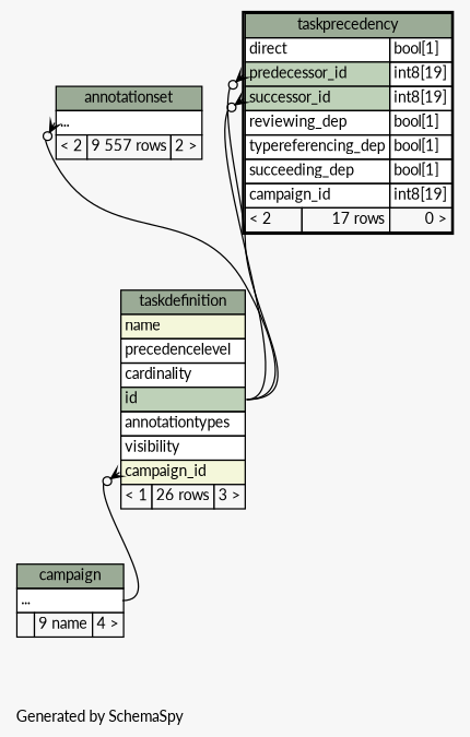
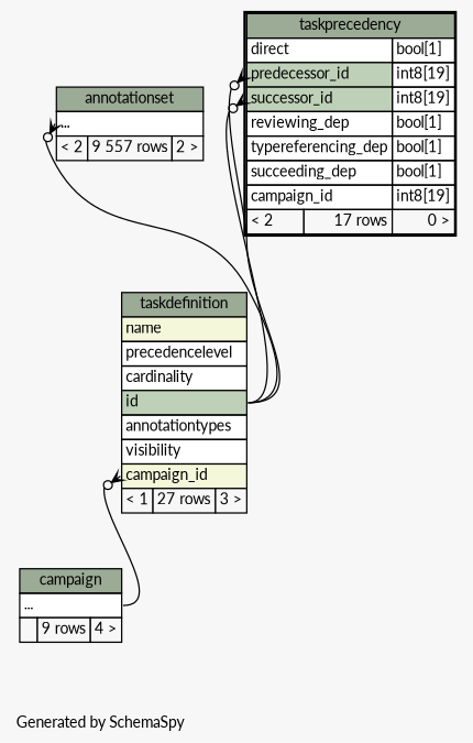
  digraph {
    bgcolor="#f7f7f7"
    fontname=Lato
    fontsize=11
    label="\nGenerated by SchemaSpy"
    labeljust=l
    nodesep=0.18
    rankdir=TB
    ranksep=0.46
    node [fontname=Lato fontsize=11 shape=plaintext]
    edge [arrowhead=none arrowsize=0.8 arrowtail=crowodot dir=back fontname=Lato headport="id:e"]
    n1 [label=<     <TABLE BORDER="0" CELLBORDER="1" CELLSPACING="0" BGCOLOR="#ffffff">       <TR><TD COLSPAN="3" BGCOLOR="#9bab96" ALIGN="CENTER">annotationset</TD></TR>       <TR><TD PORT="elipses" COLSPAN="3" ALIGN="LEFT">...</TD></TR>       <TR><TD ALIGN="LEFT" BGCOLOR="#f7f7f7">&lt; 2</TD><TD ALIGN="RIGHT" BGCOLOR="#f7f7f7">9 557 rows</TD><TD ALIGN="RIGHT" BGCOLOR="#f7f7f7">2 &gt;</TD></TR>     </TABLE>>]
-   n2 [label=<     <TABLE BORDER="0" CELLBORDER="1" CELLSPACING="0" BGCOLOR="#ffffff">       <TR><TD COLSPAN="3" BGCOLOR="#9bab96" ALIGN="CENTER">taskdefinition</TD></TR>       <TR><TD PORT="name" COLSPAN="3" BGCOLOR="#f4f7da" ALIGN="LEFT">name</TD></TR>       <TR><TD PORT="precedencelevel" COLSPAN="3" ALIGN="LEFT">precedencelevel</TD></TR>       <TR><TD PORT="cardinality" COLSPAN="3" ALIGN="LEFT">cardinality</TD></TR>       <TR><TD PORT="id" COLSPAN="3" BGCOLOR="#bed1b8" ALIGN="LEFT">id</TD></TR>       <TR><TD PORT="annotationtypes" COLSPAN="3" ALIGN="LEFT">annotationtypes</TD></TR>       <TR><TD PORT="visibility" COLSPAN="3" ALIGN="LEFT">visibility</TD></TR>       <TR><TD PORT="campaign_id" COLSPAN="3" BGCOLOR="#f4f7da" ALIGN="LEFT">campaign_id</TD></TR>       <TR><TD ALIGN="LEFT" BGCOLOR="#f7f7f7">&lt; 1</TD><TD ALIGN="RIGHT" BGCOLOR="#f7f7f7">26 rows</TD><TD ALIGN="RIGHT" BGCOLOR="#f7f7f7">3 &gt;</TD></TR>     </TABLE>>]
-   n3 [label=<     <TABLE BORDER="0" CELLBORDER="1" CELLSPACING="0" BGCOLOR="#ffffff">       <TR><TD COLSPAN="3" BGCOLOR="#9bab96" ALIGN="CENTER">campaign</TD></TR>       <TR><TD PORT="elipses" COLSPAN="3" ALIGN="LEFT">...</TD></TR>       <TR><TD ALIGN="LEFT" BGCOLOR="#f7f7f7">  </TD><TD ALIGN="RIGHT" BGCOLOR="#f7f7f7">9 name</TD><TD ALIGN="RIGHT" BGCOLOR="#f7f7f7">4 &gt;</TD></TR>     </TABLE>>]
+   n2 [label=<     <TABLE BORDER="0" CELLBORDER="1" CELLSPACING="0" BGCOLOR="#ffffff">       <TR><TD COLSPAN="3" BGCOLOR="#9bab96" ALIGN="CENTER">taskdefinition</TD></TR>       <TR><TD PORT="name" COLSPAN="3" BGCOLOR="#f4f7da" ALIGN="LEFT">name</TD></TR>       <TR><TD PORT="precedencelevel" COLSPAN="3" ALIGN="LEFT">precedencelevel</TD></TR>       <TR><TD PORT="cardinality" COLSPAN="3" ALIGN="LEFT">cardinality</TD></TR>       <TR><TD PORT="id" COLSPAN="3" BGCOLOR="#bed1b8" ALIGN="LEFT">id</TD></TR>       <TR><TD PORT="annotationtypes" COLSPAN="3" ALIGN="LEFT">annotationtypes</TD></TR>       <TR><TD PORT="visibility" COLSPAN="3" ALIGN="LEFT">visibility</TD></TR>       <TR><TD PORT="campaign_id" COLSPAN="3" BGCOLOR="#f4f7da" ALIGN="LEFT">campaign_id</TD></TR>       <TR><TD ALIGN="LEFT" BGCOLOR="#f7f7f7">&lt; 1</TD><TD ALIGN="RIGHT" BGCOLOR="#f7f7f7">27 rows</TD><TD ALIGN="RIGHT" BGCOLOR="#f7f7f7">3 &gt;</TD></TR>     </TABLE>>]
+   n3 [label=<     <TABLE BORDER="0" CELLBORDER="1" CELLSPACING="0" BGCOLOR="#ffffff">       <TR><TD COLSPAN="3" BGCOLOR="#9bab96" ALIGN="CENTER">campaign</TD></TR>       <TR><TD PORT="elipses" COLSPAN="3" ALIGN="LEFT">...</TD></TR>       <TR><TD ALIGN="LEFT" BGCOLOR="#f7f7f7">  </TD><TD ALIGN="RIGHT" BGCOLOR="#f7f7f7">9 rows</TD><TD ALIGN="RIGHT" BGCOLOR="#f7f7f7">4 &gt;</TD></TR>     </TABLE>>]
    n4 [label=<     <TABLE BORDER="2" CELLBORDER="1" CELLSPACING="0" BGCOLOR="#ffffff">       <TR><TD COLSPAN="3" BGCOLOR="#9bab96" ALIGN="CENTER">taskprecedency</TD></TR>       <TR><TD PORT="direct" COLSPAN="2" ALIGN="LEFT">direct</TD><TD PORT="direct.type" ALIGN="LEFT">bool[1]</TD></TR>       <TR><TD PORT="predecessor_id" COLSPAN="2" BGCOLOR="#bed1b8" ALIGN="LEFT">predecessor_id</TD><TD PORT="predecessor_id.type" ALIGN="LEFT">int8[19]</TD></TR>       <TR><TD PORT="successor_id" COLSPAN="2" BGCOLOR="#bed1b8" ALIGN="LEFT">successor_id</TD><TD PORT="successor_id.type" ALIGN="LEFT">int8[19]</TD></TR>       <TR><TD PORT="reviewing_dep" COLSPAN="2" ALIGN="LEFT">reviewing_dep</TD><TD PORT="reviewing_dep.type" ALIGN="LEFT">bool[1]</TD></TR>       <TR><TD PORT="typereferencing_dep" COLSPAN="2" ALIGN="LEFT">typereferencing_dep</TD><TD PORT="typereferencing_dep.type" ALIGN="LEFT">bool[1]</TD></TR>       <TR><TD PORT="succeeding_dep" COLSPAN="2" ALIGN="LEFT">succeeding_dep</TD><TD PORT="succeeding_dep.type" ALIGN="LEFT">bool[1]</TD></TR>       <TR><TD PORT="campaign_id" COLSPAN="2" ALIGN="LEFT">campaign_id</TD><TD PORT="campaign_id.type" ALIGN="LEFT">int8[19]</TD></TR>       <TR><TD ALIGN="LEFT" BGCOLOR="#f7f7f7">&lt; 2</TD><TD ALIGN="RIGHT" BGCOLOR="#f7f7f7">17 rows</TD><TD ALIGN="RIGHT" BGCOLOR="#f7f7f7">0 &gt;</TD></TR>     </TABLE>>]
    n1 -> n2 [tailport="elipses:w"]
    n2 -> n3 [headport="elipses:e" tailport="campaign_id:w"]
    n4 -> n2 [tailport="predecessor_id:w"]
    n4 -> n2 [tailport="successor_id:w"]
  }
